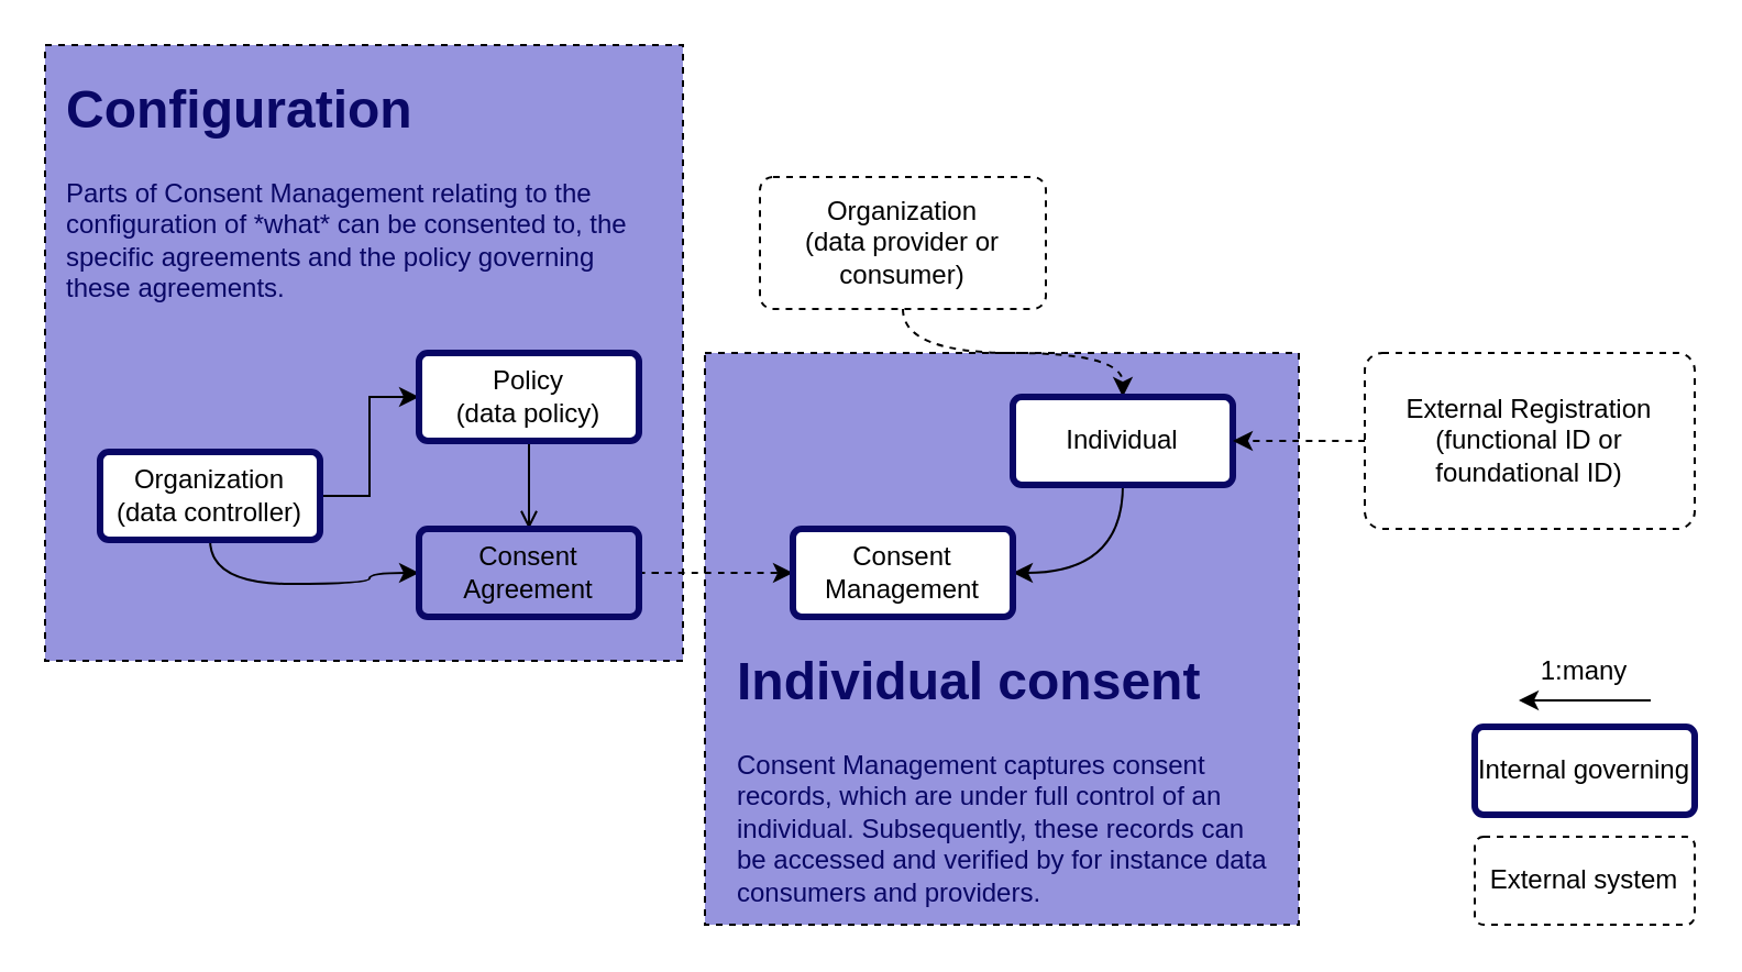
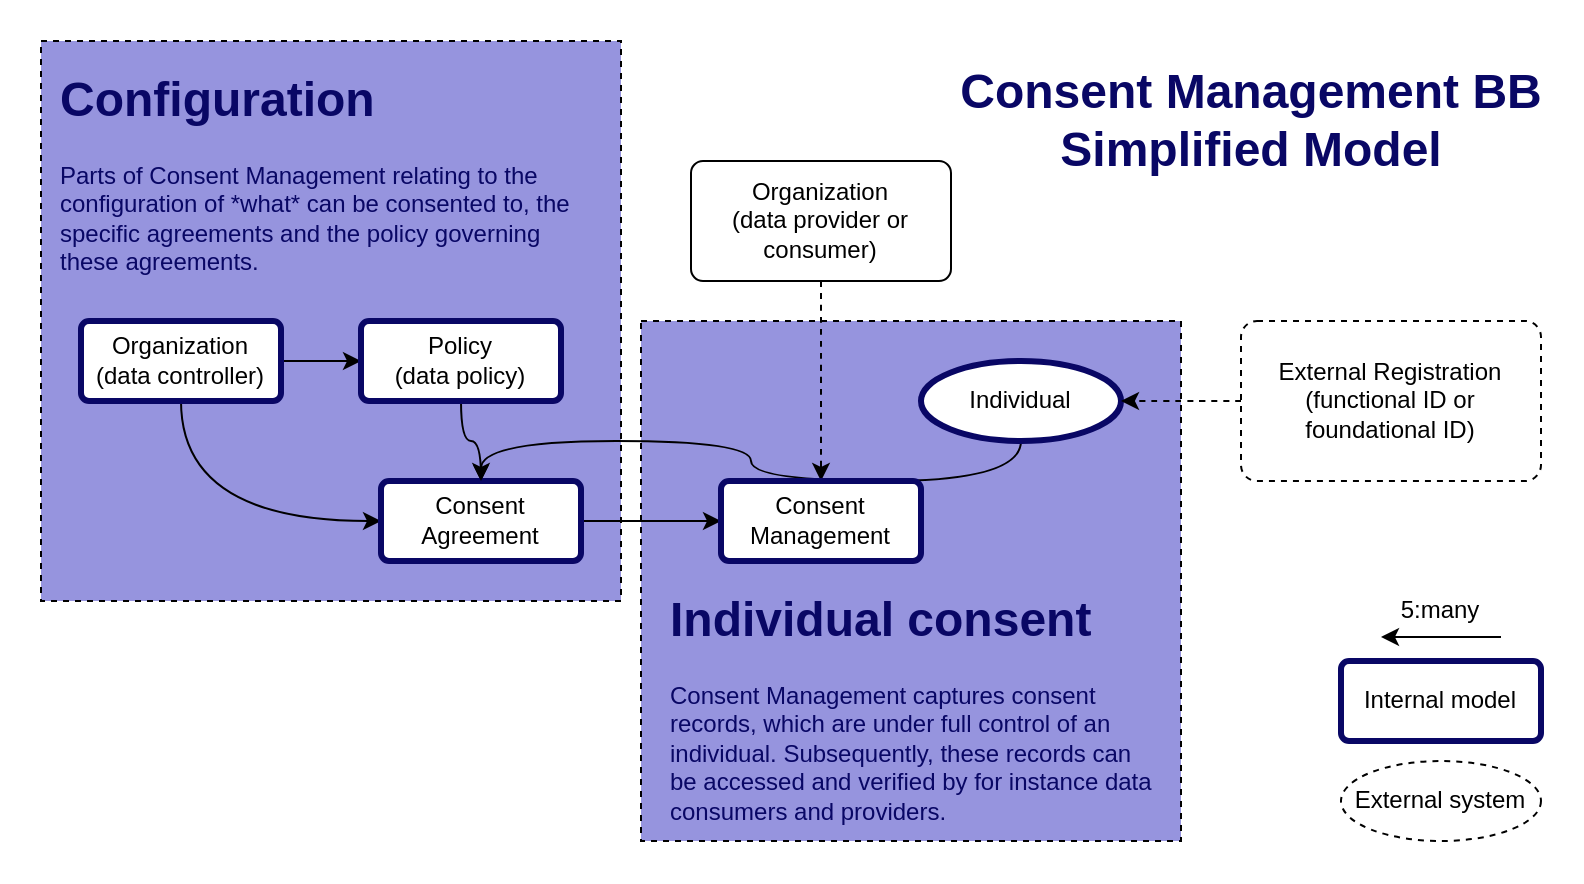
  <mxCell id="0" />
  <mxCell id="1" parent="0" />
  <mxCell id="2" value="" style="rounded=0;whiteSpace=wrap;html=1;dashed=1;strokeColor=#000000;strokeWidth=1;fillColor=#9694DE;" parent="1" vertex="1"><mxGeometry x="320" y="160" width="270" height="260" as="geometry" /></mxCell>
  <mxCell id="3" value="" style="rounded=0;whiteSpace=wrap;html=1;dashed=1;strokeColor=#000000;strokeWidth=1;fillColor=#9694DE;" parent="1" vertex="1"><mxGeometry x="20" y="20" width="290" height="280" as="geometry" /></mxCell>
  <mxCell id="4" style="edgeStyle=orthogonalEdgeStyle;rounded=0;orthogonalLoop=1;jettySize=auto;html=1;entryX=0;entryY=0.5;entryDx=0;entryDy=0;" parent="1" source="6" target="8" edge="1"><mxGeometry relative="1" as="geometry" /></mxCell>
  <mxCell id="5" style="edgeStyle=orthogonalEdgeStyle;curved=1;rounded=0;orthogonalLoop=1;jettySize=auto;html=1;exitX=0.5;exitY=1;exitDx=0;exitDy=0;entryX=0;entryY=0.5;entryDx=0;entryDy=0;" parent="1" source="6" target="10" edge="1"><mxGeometry relative="1" as="geometry"><mxPoint x="110" y="250" as="targetPoint" /></mxGeometry></mxCell>
- <mxCell id="6" value="Organization&lt;br&gt;(data controller)" style="rounded=1;arcSize=10;whiteSpace=wrap;html=1;align=center;strokeWidth=3;strokeColor=#090765;" parent="1" vertex="1"><mxGeometry x="45" y="205" width="100" height="40" as="geometry" /></mxCell>
+ <mxCell id="6" value="Organization&lt;br&gt;(data controller)" style="rounded=1;arcSize=10;whiteSpace=wrap;html=1;align=center;strokeWidth=3;strokeColor=#090765;" parent="1" vertex="1"><mxGeometry x="40" y="160" width="100" height="40" as="geometry" /></mxCell>
  <mxCell id="7" style="edgeStyle=orthogonalEdgeStyle;rounded=0;orthogonalLoop=1;jettySize=auto;html=1;entryX=0.5;entryY=0;entryDx=0;entryDy=0;curved=1;endArrow=open;" parent="1" source="8" target="10" edge="1"><mxGeometry relative="1" as="geometry" /></mxCell>
- <mxCell id="8" value="Policy&lt;br&gt;(data policy)" style="rounded=1;arcSize=10;whiteSpace=wrap;html=1;align=center;strokeWidth=3;strokeColor=#090765;" parent="1" vertex="1"><mxGeometry x="190" y="160" width="100" height="40" as="geometry" /></mxCell>
- <mxCell id="9" style="edgeStyle=orthogonalEdgeStyle;curved=1;rounded=0;orthogonalLoop=1;jettySize=auto;html=1;exitX=1;exitY=0.5;exitDx=0;exitDy=0;entryX=0;entryY=0.5;entryDx=0;entryDy=0;dashed=1;" parent="1" source="10" target="15" edge="1"><mxGeometry relative="1" as="geometry" /></mxCell>
- <mxCell id="10" value="Consent Agreement" style="rounded=1;arcSize=10;whiteSpace=wrap;html=1;align=center;strokeWidth=3;strokeColor=#090765;fillColor=#9694de;" parent="1" vertex="1"><mxGeometry x="190" y="240" width="100" height="40" as="geometry" /></mxCell>
- <mxCell id="11" style="edgeStyle=orthogonalEdgeStyle;curved=1;rounded=0;orthogonalLoop=1;jettySize=auto;html=1;exitX=0.5;exitY=1;exitDx=0;exitDy=0;dashed=1;" parent="1" source="12" target="14" edge="1"><mxGeometry relative="1" as="geometry" /></mxCell>
- <mxCell id="12" value="Organization&lt;br&gt;(data provider or consumer)" style="rounded=1;arcSize=10;whiteSpace=wrap;html=1;align=center;dashed=1;" parent="1" vertex="1"><mxGeometry x="345" y="80" width="130" height="60" as="geometry" /></mxCell>
- <mxCell id="13" style="edgeStyle=orthogonalEdgeStyle;curved=1;rounded=0;orthogonalLoop=1;jettySize=auto;html=1;exitX=0.5;exitY=1;exitDx=0;exitDy=0;entryX=1;entryY=0.5;entryDx=0;entryDy=0;" parent="1" source="14" target="15" edge="1"><mxGeometry relative="1" as="geometry" /></mxCell>
- <mxCell id="14" value="Individual" style="rounded=1;arcSize=10;whiteSpace=wrap;html=1;align=center;strokeWidth=3;strokeColor=#090765;" parent="1" vertex="1"><mxGeometry x="460" y="180" width="100" height="40" as="geometry" /></mxCell>
+ <mxCell id="8" value="Policy&lt;br&gt;(data policy)" style="rounded=1;arcSize=10;whiteSpace=wrap;html=1;align=center;strokeWidth=3;strokeColor=#090765;" parent="1" vertex="1"><mxGeometry x="180" y="160" width="100" height="40" as="geometry" /></mxCell>
+ <mxCell id="9" style="edgeStyle=orthogonalEdgeStyle;curved=1;rounded=0;orthogonalLoop=1;jettySize=auto;html=1;exitX=1;exitY=0.5;exitDx=0;exitDy=0;entryX=0;entryY=0.5;entryDx=0;entryDy=0;" parent="1" source="10" target="15" edge="1"><mxGeometry relative="1" as="geometry" /></mxCell>
+ <mxCell id="10" value="Consent Agreement" style="rounded=1;arcSize=10;whiteSpace=wrap;html=1;align=center;strokeWidth=3;strokeColor=#090765;" parent="1" vertex="1"><mxGeometry x="190" y="240" width="100" height="40" as="geometry" /></mxCell>
+ <mxCell id="11" style="edgeStyle=orthogonalEdgeStyle;curved=1;rounded=0;orthogonalLoop=1;jettySize=auto;html=1;exitX=0.5;exitY=1;exitDx=0;exitDy=0;entryX=0.5;entryY=0;entryDx=0;entryDy=0;dashed=1;" parent="1" source="12" target="15" edge="1"><mxGeometry relative="1" as="geometry" /></mxCell>
+ <mxCell id="12" value="Organization&lt;br&gt;(data provider or consumer)" style="rounded=1;arcSize=10;whiteSpace=wrap;html=1;align=center;dashed=0;" parent="1" vertex="1"><mxGeometry x="345" y="80" width="130" height="60" as="geometry" /></mxCell>
+ <mxCell id="13" style="edgeStyle=orthogonalEdgeStyle;curved=1;rounded=0;orthogonalLoop=1;jettySize=auto;html=1;exitX=0.5;exitY=1;exitDx=0;exitDy=0;" parent="1" source="14" target="10" edge="1"><mxGeometry relative="1" as="geometry" /></mxCell>
+ <mxCell id="14" value="Individual" style="ellipse;arcSize=10;whiteSpace=wrap;html=1;align=center;strokeWidth=3;strokeColor=#090765;" parent="1" vertex="1"><mxGeometry x="460" y="180" width="100" height="40" as="geometry" /></mxCell>
  <mxCell id="15" value="Consent Management" style="rounded=1;arcSize=10;whiteSpace=wrap;html=1;align=center;strokeWidth=3;strokeColor=#090765;" parent="1" vertex="1"><mxGeometry x="360" y="240" width="100" height="40" as="geometry" /></mxCell>
  <mxCell id="16" style="edgeStyle=orthogonalEdgeStyle;curved=1;rounded=0;orthogonalLoop=1;jettySize=auto;html=1;exitX=0;exitY=0.5;exitDx=0;exitDy=0;entryX=1;entryY=0.5;entryDx=0;entryDy=0;dashed=1;" parent="1" source="17" target="14" edge="1"><mxGeometry relative="1" as="geometry" /></mxCell>
  <mxCell id="17" value="External Registration&lt;br&gt;(functional ID or foundational ID)" style="rounded=1;arcSize=10;whiteSpace=wrap;html=1;align=center;dashed=1;" parent="1" vertex="1"><mxGeometry x="620" y="160" width="150" height="80" as="geometry" /></mxCell>
- <mxCell id="18" value="&lt;div&gt;External system&lt;/div&gt;" style="rounded=1;arcSize=10;whiteSpace=wrap;html=1;align=center;dashed=1;strokeColor=#000000;strokeWidth=1;" parent="1" vertex="1"><mxGeometry x="670" y="380" width="100" height="40" as="geometry" /></mxCell>
- <mxCell id="19" value="Internal governing" style="rounded=1;arcSize=10;whiteSpace=wrap;html=1;align=center;strokeWidth=3;strokeColor=#090765;" parent="1" vertex="1"><mxGeometry x="670" y="330" width="100" height="40" as="geometry" /></mxCell>
+ <mxCell id="18" value="&lt;div&gt;External system&lt;/div&gt;" style="ellipse;arcSize=10;whiteSpace=wrap;html=1;align=center;dashed=1;strokeColor=#000000;strokeWidth=1;" parent="1" vertex="1"><mxGeometry x="670" y="380" width="100" height="40" as="geometry" /></mxCell>
+ <mxCell id="19" value="Internal model" style="rounded=1;arcSize=10;whiteSpace=wrap;html=1;align=center;strokeWidth=3;strokeColor=#090765;" parent="1" vertex="1"><mxGeometry x="670" y="330" width="100" height="40" as="geometry" /></mxCell>
  <mxCell id="20" value="&lt;h1&gt;Configuration&lt;/h1&gt;&lt;p&gt;Parts of Consent Management relating to the configuration of *what* can be consented to, the specific agreements and the policy governing these agreements.&lt;br&gt;&lt;/p&gt;" style="text;html=1;strokeColor=none;fillColor=none;spacing=5;spacingTop=-20;whiteSpace=wrap;overflow=hidden;rounded=0;dashed=1;fontColor=#090765;" parent="1" vertex="1"><mxGeometry x="25" y="30" width="280" height="120" as="geometry" /></mxCell>
  <mxCell id="21" value="&lt;h1&gt;Individual consent&lt;br&gt;&lt;/h1&gt;&lt;p&gt;Consent Management captures consent records, which are under full control of an individual. Subsequently, these records can be accessed and verified by for instance data consumers and providers.&lt;br&gt;&lt;/p&gt;" style="text;html=1;strokeColor=none;fillColor=none;spacing=5;spacingTop=-20;whiteSpace=wrap;overflow=hidden;rounded=0;dashed=1;fontColor=#090765;" parent="1" vertex="1"><mxGeometry x="330" y="290" width="250" height="130" as="geometry" /></mxCell>
+ <mxCell id="22" value="Consent Management BB&lt;br&gt;Simplified Model" style="text;strokeColor=none;fillColor=none;html=1;fontSize=24;fontStyle=1;verticalAlign=middle;align=center;dashed=1;fontColor=#090765;" parent="1" vertex="1"><mxGeometry x="480" y="30" width="290" height="60" as="geometry" /></mxCell>
  <mxCell id="23" value="" style="endArrow=classic;html=1;rounded=0;curved=1;" parent="1" edge="1"><mxGeometry width="50" height="50" relative="1" as="geometry"><mxPoint x="750" y="318" as="sourcePoint" /><mxPoint x="690" y="318" as="targetPoint" /></mxGeometry></mxCell>
- <mxCell id="24" value="1:many" style="text;html=1;strokeColor=none;fillColor=none;align=center;verticalAlign=middle;whiteSpace=wrap;rounded=0;dashed=1;" parent="1" vertex="1"><mxGeometry x="690" y="290" width="60" height="30" as="geometry" /></mxCell>
+ <mxCell id="24" value="5:many" style="text;html=1;strokeColor=none;fillColor=none;align=center;verticalAlign=middle;whiteSpace=wrap;rounded=0;dashed=1;" parent="1" vertex="1"><mxGeometry x="690" y="290" width="60" height="30" as="geometry" /></mxCell>
  <mxCell id="25" style="edgeStyle=orthogonalEdgeStyle;curved=1;rounded=0;orthogonalLoop=1;jettySize=auto;html=1;exitX=0.5;exitY=1;exitDx=0;exitDy=0;" parent="1" source="24" target="24" edge="1"><mxGeometry relative="1" as="geometry" /></mxCell>
